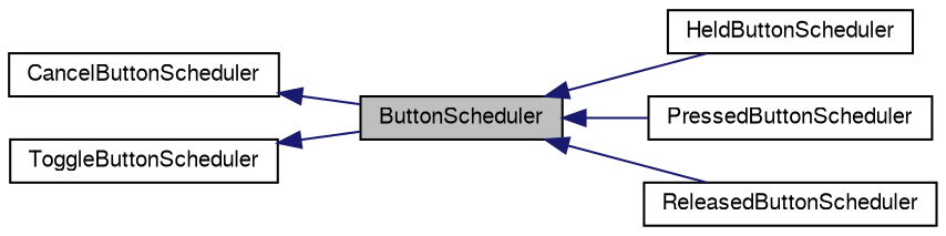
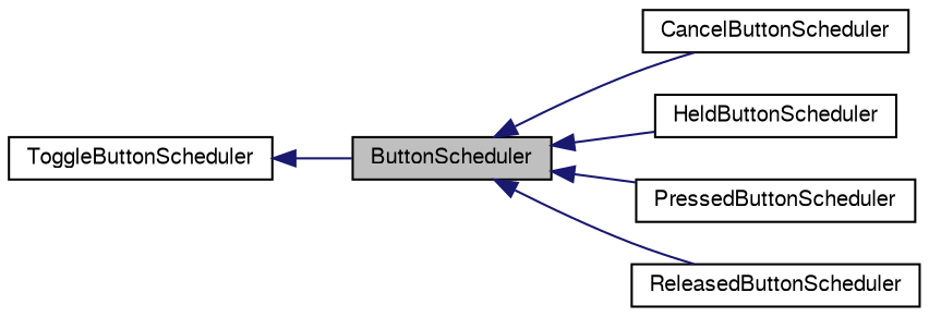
  digraph {
    rankdir=LR
    node [color=black fontname=FreeSans fontsize=10 shape=record]
    edge [color=midnightblue dir=back fontname=FreeSans fontsize=10 labelfontname=FreeSans labelfontsize=10 style=solid]
    n1 [fillcolor=grey75 fontcolor=black height=0.2 label=ButtonScheduler style=filled width=0.4]
    n2 [height=0.2 label=CancelButtonScheduler width=0.4]
    n3 [height=0.2 label=HeldButtonScheduler width=0.4]
    n4 [height=0.2 label=PressedButtonScheduler width=0.4]
    n5 [height=0.2 label=ReleasedButtonScheduler width=0.4]
    n6 [height=0.2 label=ToggleButtonScheduler width=0.4]
-   n2 -> n1
+   n1 -> n2
    n1 -> n3
    n1 -> n4
    n1 -> n5
    n6 -> n1
  }
